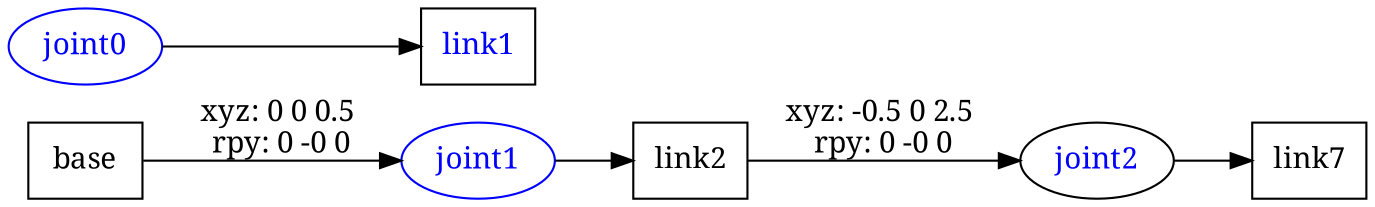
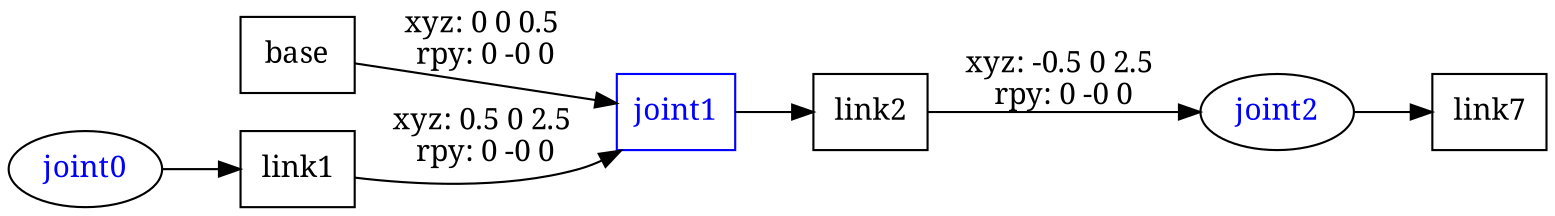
  digraph {
    fontname="Noto Serif"
    rankdir=LR
    node [fontname="Noto Serif" shape=box]
    edge [fontname="Noto Serif"]
    n1 [label=base]
-   joint1 [color=blue fontcolor=blue shape=ellipse]
-   joint0 [color=blue fontcolor=blue shape=ellipse]
-   n4 [label=link1 fontcolor=blue]
+   joint1 [color=blue fontcolor=blue]
+   joint0 [color=black fontcolor=blue shape=ellipse]
+   n4 [label=link1]
    n5 [label=link2]
    joint2 [color=black fontcolor=blue shape=ellipse]
    n7 [label=link7]
    n1 -> joint1 [label="xyz: 0 0 0.5 \nrpy: 0 -0 0"]
    joint1 -> n5
    joint0 -> n4
+   n4 -> joint1 [label="xyz: 0.5 0 2.5 \nrpy: 0 -0 0"]
    n5 -> joint2 [label="xyz: -0.5 0 2.5 \nrpy: 0 -0 0"]
    joint2 -> n7
  }
